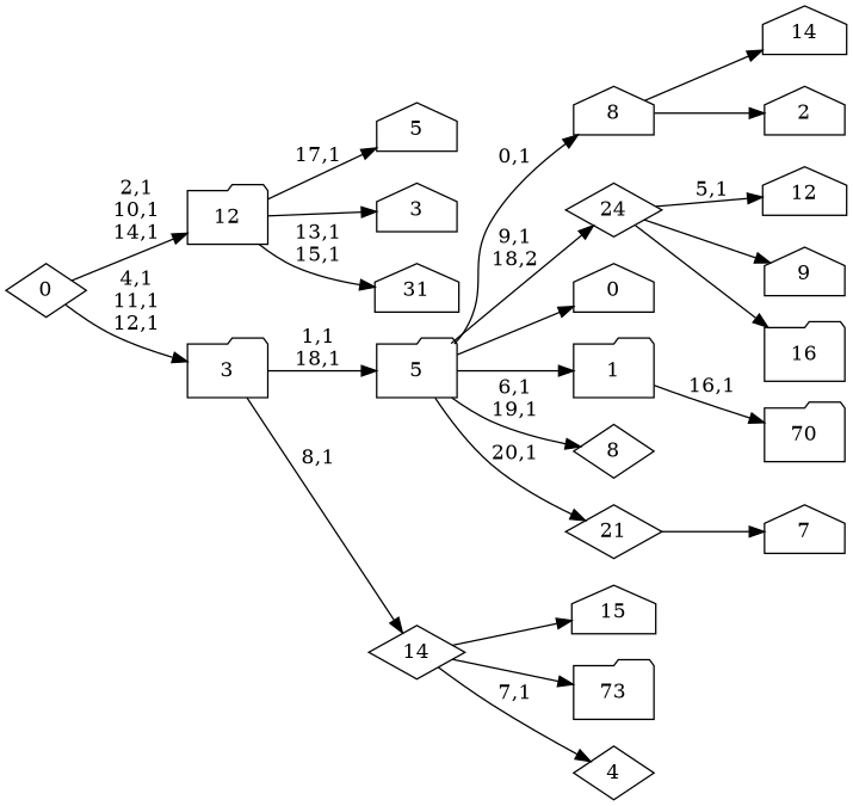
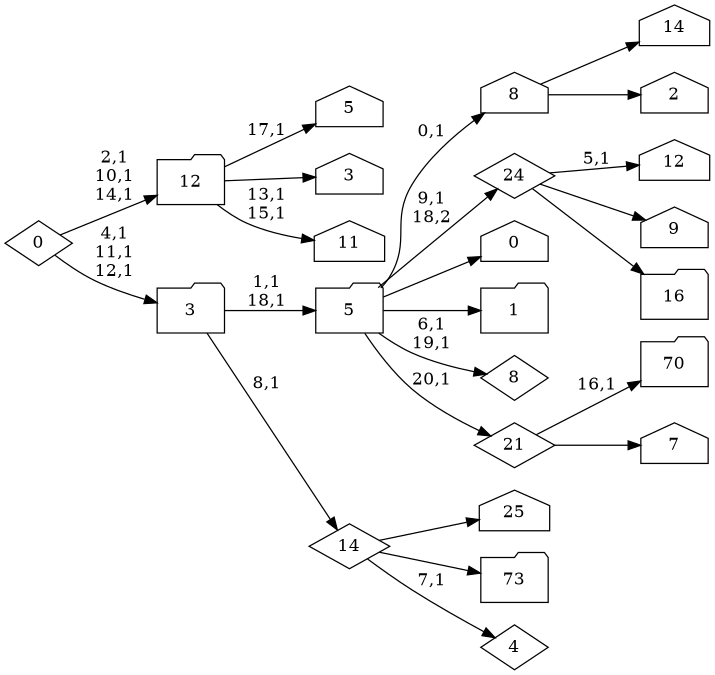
  digraph {
    rankdir=LR
    node [shape=house]
    n1 [label=16 shape=folder]
-   n2 [label=15]
+   n2 [label=25]
    n3 [label=14]
    n4 [label=73 shape=folder]
    n5 [label=12]
-   n6 [label=31]
+   n6 [label=11]
    n7 [label=70 shape=folder]
    n8 [label=9]
    n9 [label=24 shape=diamond]
    n10 [label=8 shape=diamond]
    n11 [label=7]
    21 [shape=diamond]
    n13 [label=5]
    n14 [label=4 shape=diamond]
    14 [shape=diamond]
    n16 [label=3]
    12 [shape=folder]
    n18 [label=2]
    8
    n20 [label=1 shape=folder]
    n21 [label=0]
    5 [shape=folder]
    3 [shape=folder]
    0 [shape=diamond]
    n9 -> n1
    n9 -> n5 [label="5,1"]
    n9 -> n8
-   n20 -> n7 [label="16,1"]
+   21 -> n7 [label="16,1"]
    21 -> n11
    14 -> n2
    14 -> n4
    14 -> n14 [label="7,1"]
    12 -> n6 [label="13,1\n15,1"]
    12 -> n13 [label="17,1"]
    12 -> n16
    8 -> n3
    8 -> n18
    5 -> n9 [label="9,1\n18,2"]
    5 -> n10 [label="6,1\n19,1"]
    5 -> 21 [label="20,1"]
    5 -> 8 [label="0,1"]
    5 -> n20
    5 -> n21
    3 -> 14 [label="8,1"]
    3 -> 5 [label="1,1\n18,1"]
    0 -> 12 [label="2,1\n10,1\n14,1"]
    0 -> 3 [label="4,1\n11,1\n12,1"]
  }
